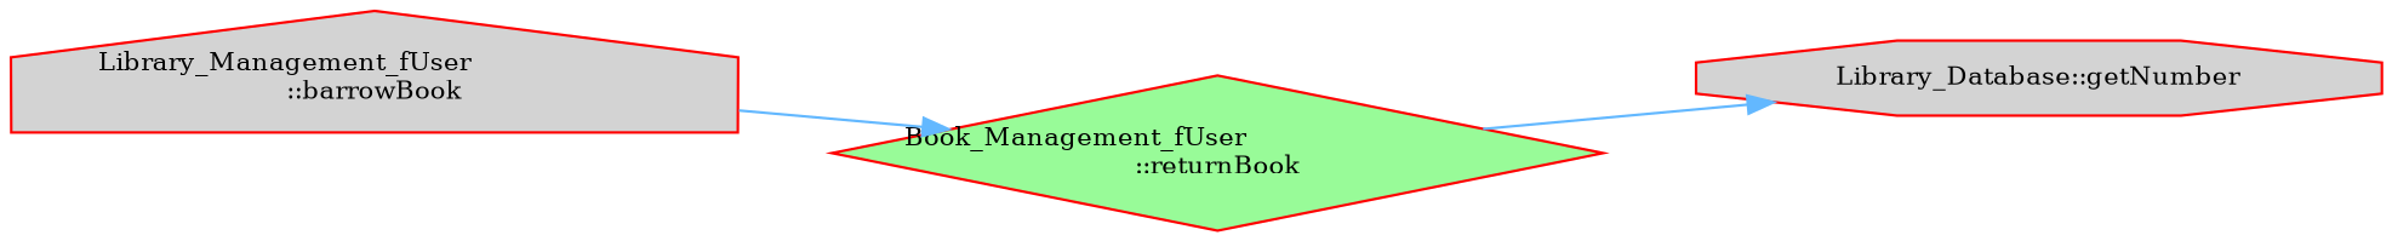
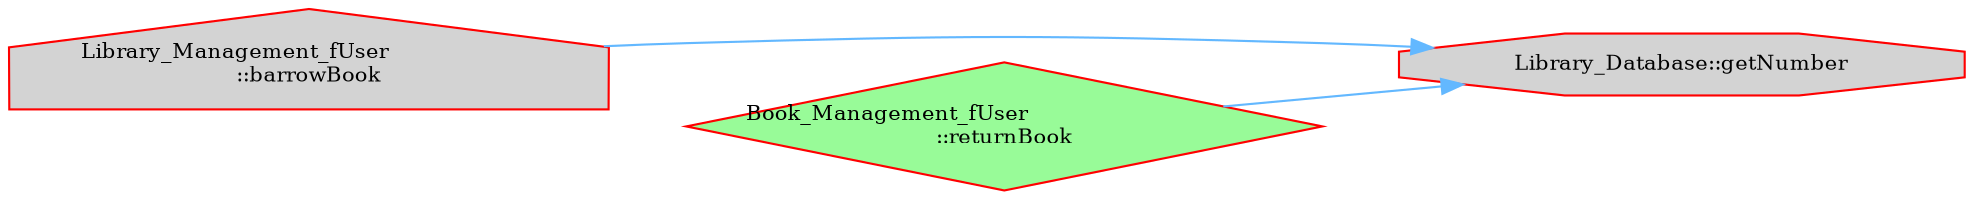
  digraph {
    fontname="DejaVu Serif"
    rankdir=RL
    node [color=red fillcolor=lightgrey fontname="DejaVu Serif" fontsize=10 style=filled]
    edge [color=steelblue1 dir=back fontname="DejaVu Serif" fontsize=10 labelfontname=Helvetica labelfontsize=10 style=solid]
    n1 [fontcolor=black height=0.2 label="Library_Database::getNumber" shape=octagon width=0.4]
    n2 [height=0.2 label="Library_Management_fUser\l::barrowBook" shape=house width=0.4]
    n3 [fillcolor=palegreen height=0.2 label="Book_Management_fUser\l::returnBook" shape=diamond width=0.4]
-   n3 -> n2
+   n1 -> n2
    n1 -> n3
  }
